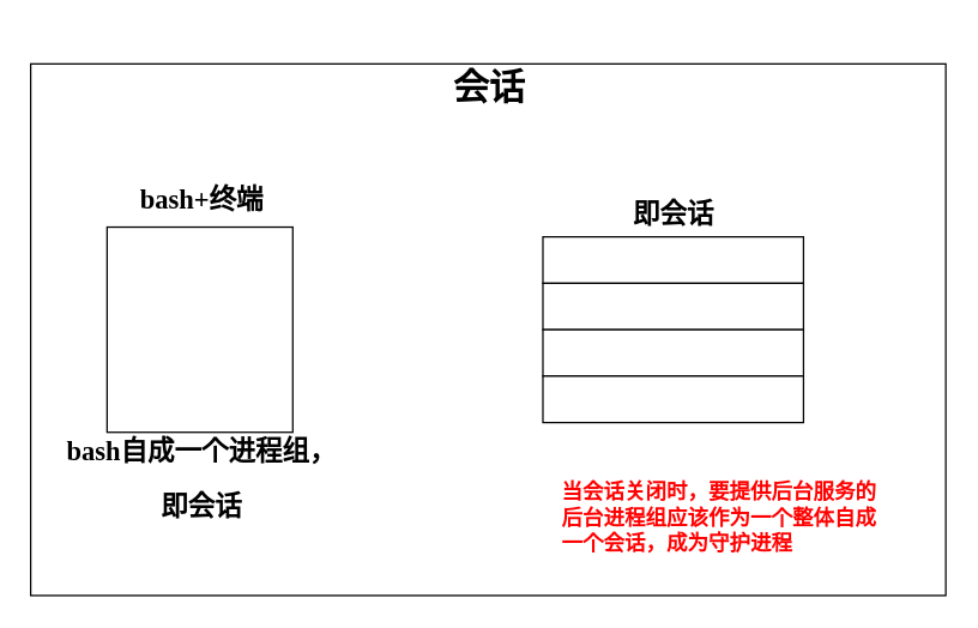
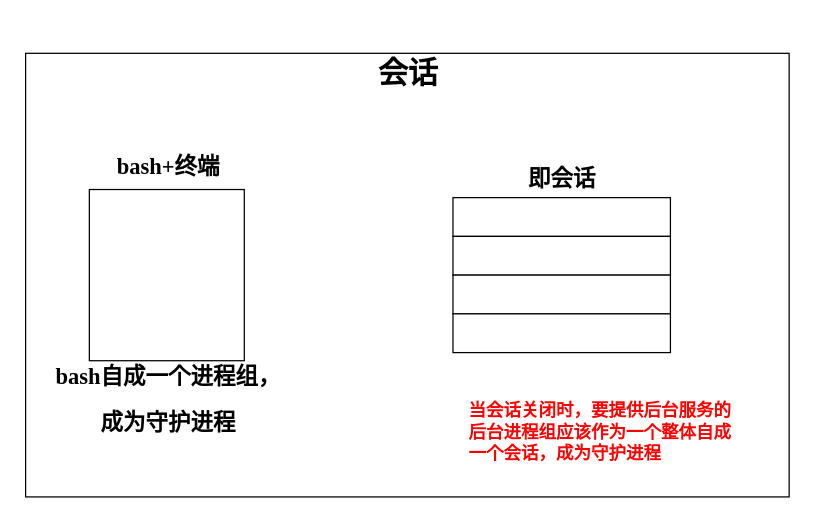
  <mxCell id="0" />
  <mxCell id="1" parent="0" />
  <mxCell id="2" value="" style="rounded=0;whiteSpace=wrap;html=1;" vertex="1" parent="1"><mxGeometry x="20" y="42" width="611" height="355" as="geometry" /></mxCell>
  <mxCell id="3" value="" style="rounded=0;whiteSpace=wrap;html=1;" vertex="1" parent="1"><mxGeometry x="71" y="151" width="124" height="137" as="geometry" /></mxCell>
  <mxCell id="4" value="" style="rounded=0;whiteSpace=wrap;html=1;" vertex="1" parent="1"><mxGeometry x="362" y="157.5" width="174" height="31" as="geometry" /></mxCell>
  <mxCell id="5" value="" style="rounded=0;whiteSpace=wrap;html=1;" vertex="1" parent="1"><mxGeometry x="362" y="188.5" width="174" height="31" as="geometry" /></mxCell>
  <mxCell id="6" value="" style="rounded=0;whiteSpace=wrap;html=1;" vertex="1" parent="1"><mxGeometry x="362" y="219.5" width="174" height="31" as="geometry" /></mxCell>
  <mxCell id="7" value="" style="rounded=0;whiteSpace=wrap;html=1;" vertex="1" parent="1"><mxGeometry x="362" y="250.5" width="174" height="31" as="geometry" /></mxCell>
  <mxCell id="8" value="&lt;h1&gt;&lt;font face=&quot;等线&quot;&gt;会话&lt;/font&gt;&lt;/h1&gt;" style="text;html=1;align=center;verticalAlign=middle;resizable=0;points=[];autosize=1;strokeColor=none;fillColor=none;" vertex="1" parent="1"><mxGeometry x="292.5" y="20" width="66" height="75" as="geometry" /></mxCell>
  <mxCell id="9" value="&lt;h2&gt;&lt;font face=&quot;等线&quot;&gt;即会话&lt;/font&gt;&lt;/h2&gt;" style="text;html=1;align=center;verticalAlign=middle;resizable=0;points=[];autosize=1;strokeColor=none;fillColor=none;" vertex="1" parent="1"><mxGeometry x="413" y="111" width="72" height="64" as="geometry" /></mxCell>
  <mxCell id="10" value="&lt;h2&gt;&lt;font face=&quot;等线&quot;&gt;bash+终端&lt;/font&gt;&lt;/h2&gt;" style="text;html=1;align=center;verticalAlign=middle;resizable=0;points=[];autosize=1;strokeColor=none;fillColor=none;" vertex="1" parent="1"><mxGeometry x="81" y="101" width="105" height="64" as="geometry" /></mxCell>
- <mxCell id="11" value="&lt;h2&gt;&lt;font face=&quot;等线&quot;&gt;bash自成一个进程组，&lt;/font&gt;&lt;/h2&gt;&lt;h2&gt;&lt;font face=&quot;等线&quot;&gt;即会话&lt;/font&gt;&lt;/h2&gt;" style="text;html=1;align=center;verticalAlign=middle;resizable=0;points=[];autosize=1;strokeColor=none;fillColor=none;" vertex="1" parent="1"><mxGeometry x="34" y="269" width="200" height="102" as="geometry" /></mxCell>
+ <mxCell id="11" value="&lt;h2&gt;&lt;font face=&quot;等线&quot;&gt;bash自成一个进程组，&lt;/font&gt;&lt;/h2&gt;&lt;h2&gt;&lt;font face=&quot;等线&quot;&gt;成为守护进程&lt;/font&gt;&lt;/h2&gt;" style="text;html=1;align=center;verticalAlign=middle;resizable=0;points=[];autosize=1;strokeColor=none;fillColor=none;" vertex="1" parent="1"><mxGeometry x="34" y="269" width="200" height="102" as="geometry" /></mxCell>
  <mxCell id="12" value="&lt;font size=&quot;1&quot; face=&quot;等线&quot;&gt;&lt;b style=&quot;font-size: 14px;&quot;&gt;当会话关闭时，要提供后台服务的后台进程组应该作为一个整体自成一个会话，成为守护进程&lt;/b&gt;&lt;/font&gt;" style="text;html=1;strokeColor=none;fillColor=none;align=left;verticalAlign=middle;whiteSpace=wrap;rounded=0;fontSize=12;fontFamily=Helvetica;fontColor=#FF0000;" vertex="1" parent="1"><mxGeometry x="373" y="331" width="224" height="30" as="geometry" /></mxCell>
